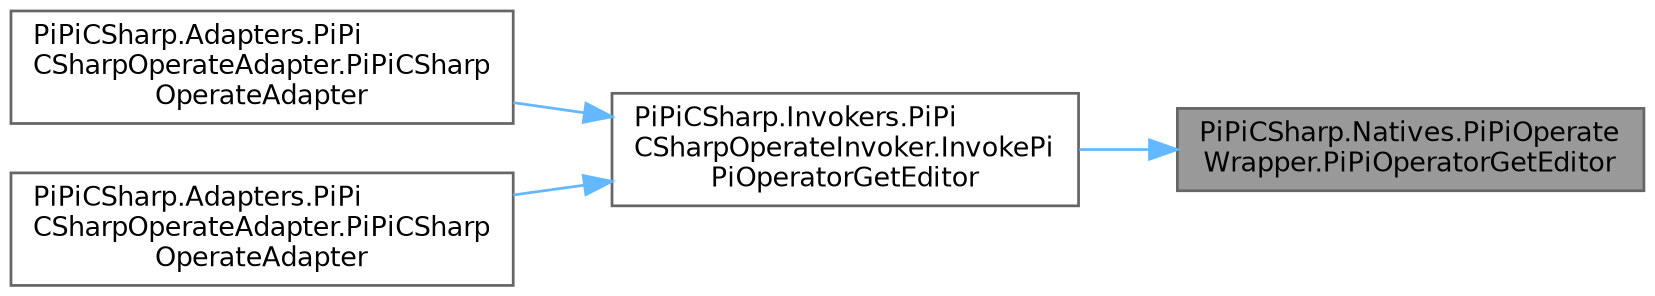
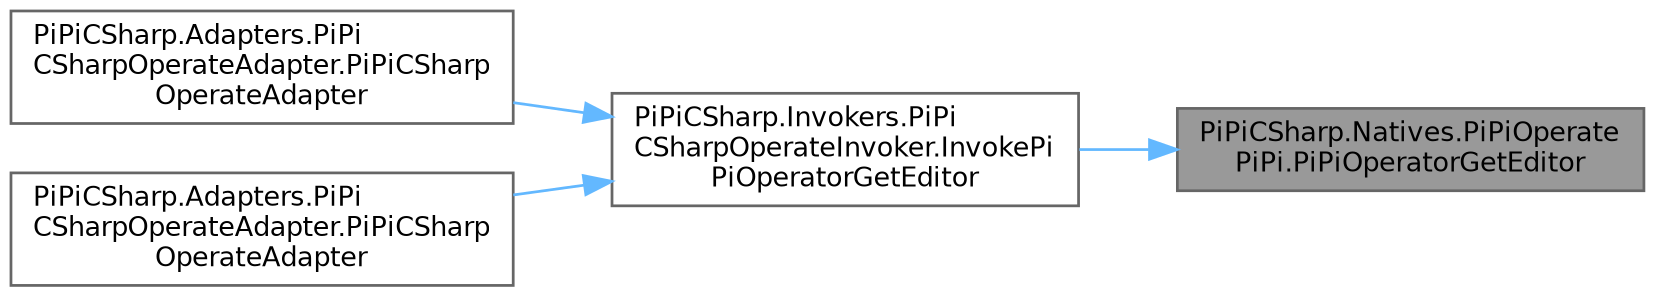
  digraph {
    rankdir=RL
    node [color=grey40 fillcolor=white fontname=Helvetica fontsize=10 shape=box style=filled]
    edge [color=steelblue1 dir=back fontname=Helvetica fontsize=10 labelfontname=Helvetica labelfontsize=10 style=solid]
-   n1 [color=gray40 fillcolor=grey60 fontcolor=black height=0.2 label="PiPiCSharp.Natives.PiPiOperate\lWrapper.PiPiOperatorGetEditor" width=0.4]
+   n1 [color=gray40 fillcolor=grey60 fontcolor=black height=0.2 label="PiPiCSharp.Natives.PiPiOperate\lPiPi.PiPiOperatorGetEditor" width=0.4]
    n2 [height=0.2 label="PiPiCSharp.Invokers.PiPi\lCSharpOperateInvoker.InvokePi\lPiOperatorGetEditor" width=0.4]
    n3 [height=0.2 label="PiPiCSharp.Adapters.PiPi\lCSharpOperateAdapter.PiPiCSharp\lOperateAdapter" width=0.4]
    n4 [height=0.2 label="PiPiCSharp.Adapters.PiPi\lCSharpOperateAdapter.PiPiCSharp\lOperateAdapter" width=0.4]
    n1 -> n2
    n2 -> n3
    n2 -> n4
  }
